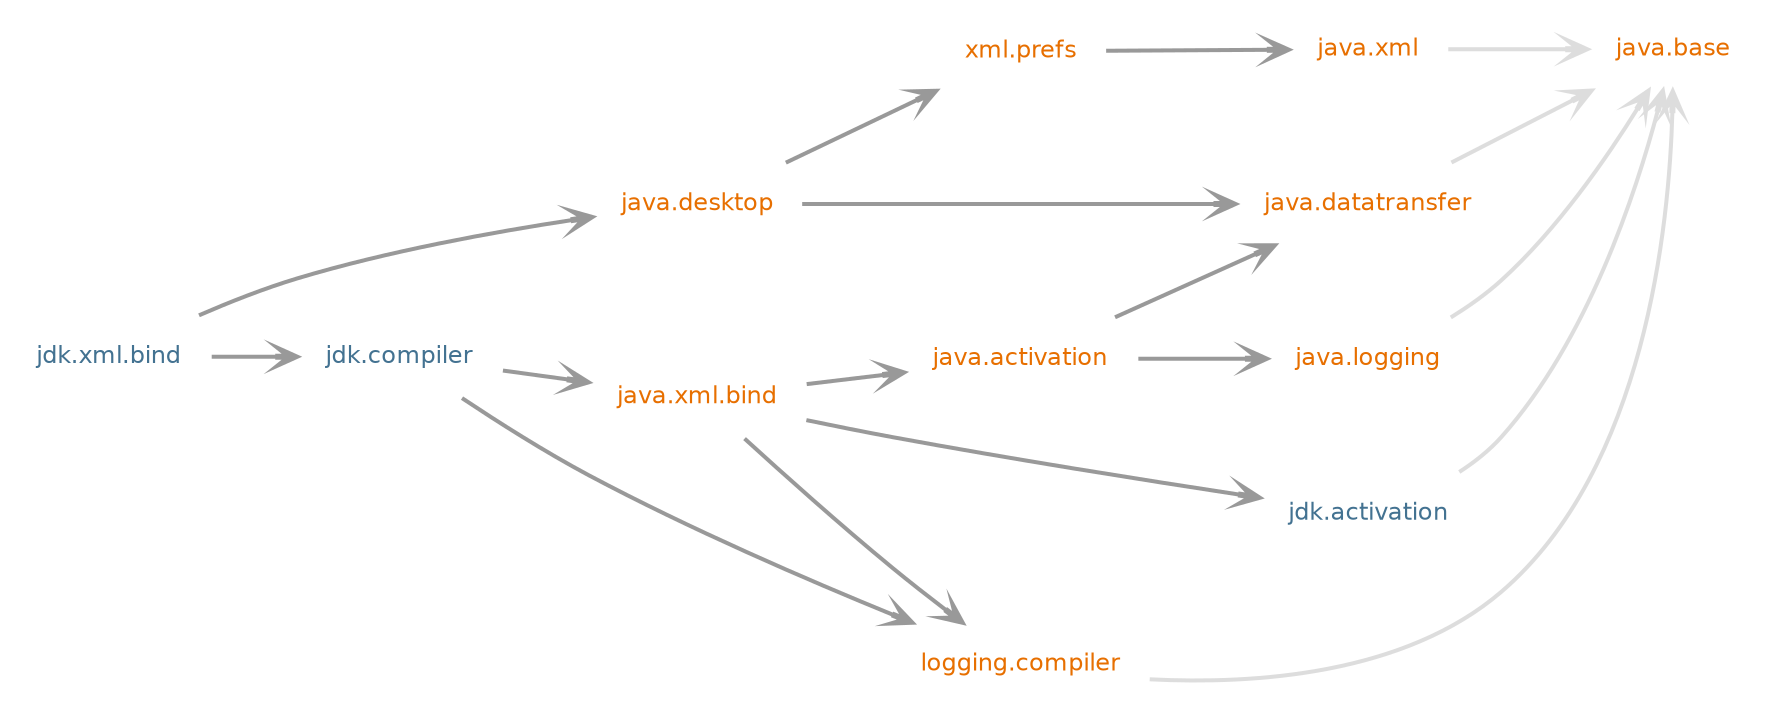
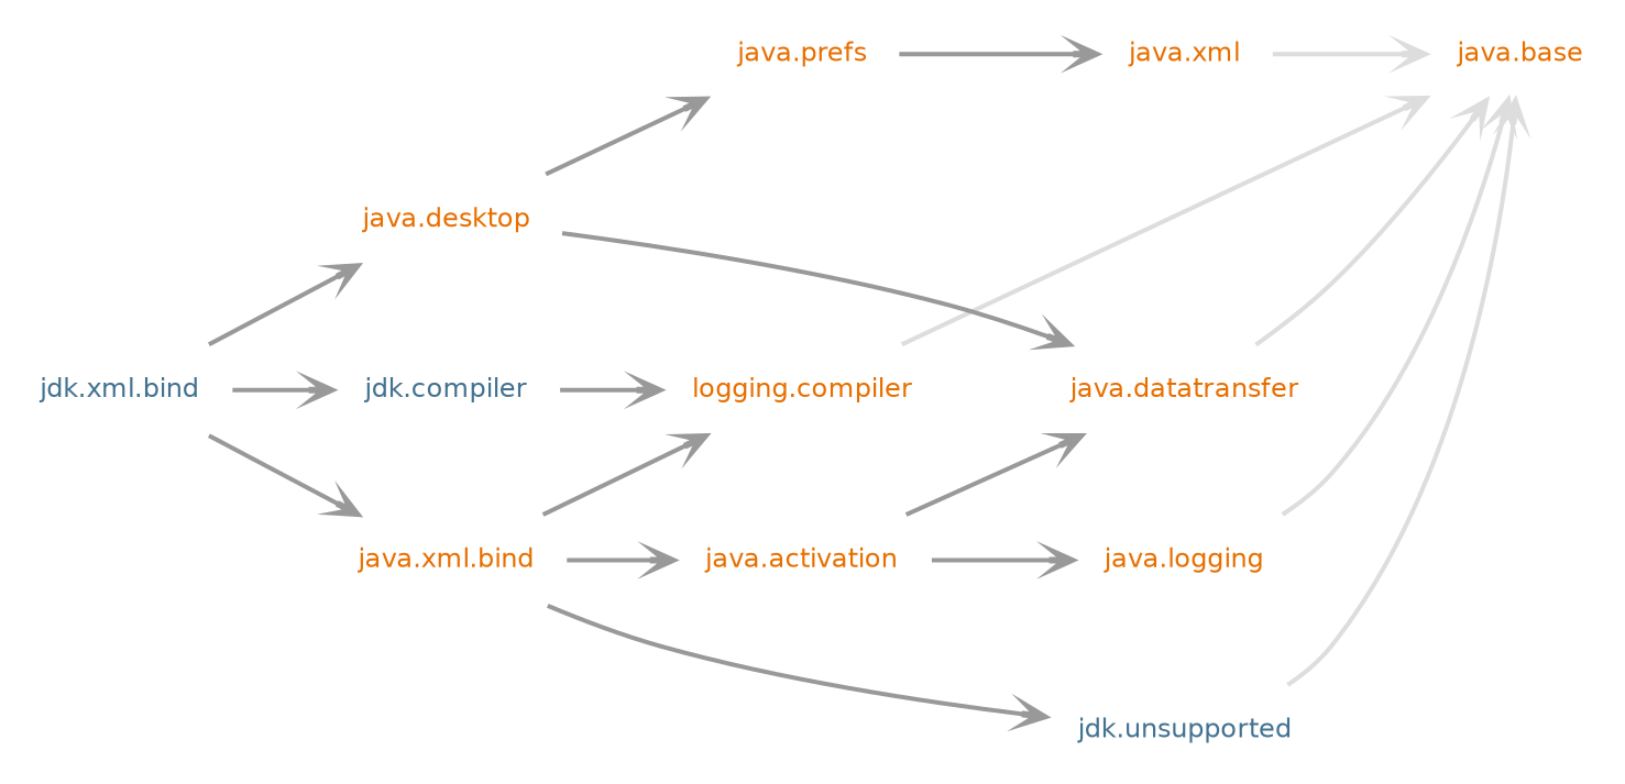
  digraph {
    nodesep=.5
    pencolor=transparent
    rankdir=LR
    ranksep=0.600000
    node [fontcolor="#e76f00" fontname=DejaVuSans fontsize=12 group=java margin=".2,.2" shape=plaintext]
    edge [arrowhead=open arrowsize=1 color="#999999" penwidth=2 weight=10 style=bold]
    "java.logging"
    "java.xml"
    n3 [label="logging.compiler"]
    "java.desktop"
    "java.xml.bind"
    "java.activation"
    "java.base"
    "java.datatransfer"
-   "java.prefs" [label="xml.prefs"]
+   "java.prefs"
    "jdk.compiler" [fontcolor="#437291" group=jdk]
-   "jdk.unsupported" [fontcolor="#437291" group=jdk label="jdk.activation"]
+   "jdk.unsupported" [fontcolor="#437291" group=jdk]
    "jdk.xml.bind" [fontcolor="#437291" group=jdk]
    subgraph sub_1 {
      rank=same
      "java.logging"
      "java.xml"
    }
    subgraph sub_2 {
      rank=same
      n3
    }
    subgraph sub_3 {
      rank=same
      "java.desktop"
    }
    subgraph sub_4 {
      rank=same
      "java.xml.bind"
    }
    subgraph sub_5 {
      "java.logging"
      "java.xml"
      n3
      "java.desktop"
      "java.xml.bind"
      "java.activation"
      "java.base"
      "java.datatransfer"
      "java.prefs"
    }
    subgraph sub_6 {
      "jdk.compiler"
      "jdk.unsupported"
      "jdk.xml.bind"
    }
    "java.logging" -> "java.base" [color="#dddddd" style=""]
    "java.xml" -> "java.base" [color="#dddddd" weight=10000 style=""]
    n3 -> "java.base" [color="#dddddd" style=""]
    "java.desktop" -> "java.datatransfer"
    "java.desktop" -> "java.prefs"
    "java.xml.bind" -> n3 [style=solid]
    "java.xml.bind" -> "java.activation" [style=solid]
    "java.xml.bind" -> "jdk.unsupported" [weight=""]
    "java.activation" -> "java.logging" [style=solid]
    "java.activation" -> "java.datatransfer" [style=solid]
    "java.datatransfer" -> "java.base" [color="#dddddd" style=""]
    "java.prefs" -> "java.xml" [style=solid]
    "jdk.compiler" -> n3 [weight=""]
    "jdk.unsupported" -> "java.base" [color="#dddddd" weight="" style=""]
    "jdk.xml.bind" -> "java.desktop"
-   "jdk.compiler" -> "java.xml.bind" [style=solid weight=""]
+   "jdk.xml.bind" -> "java.xml.bind" [style=solid weight=""]
    "jdk.xml.bind" -> "jdk.compiler" [weight=""]
  }
